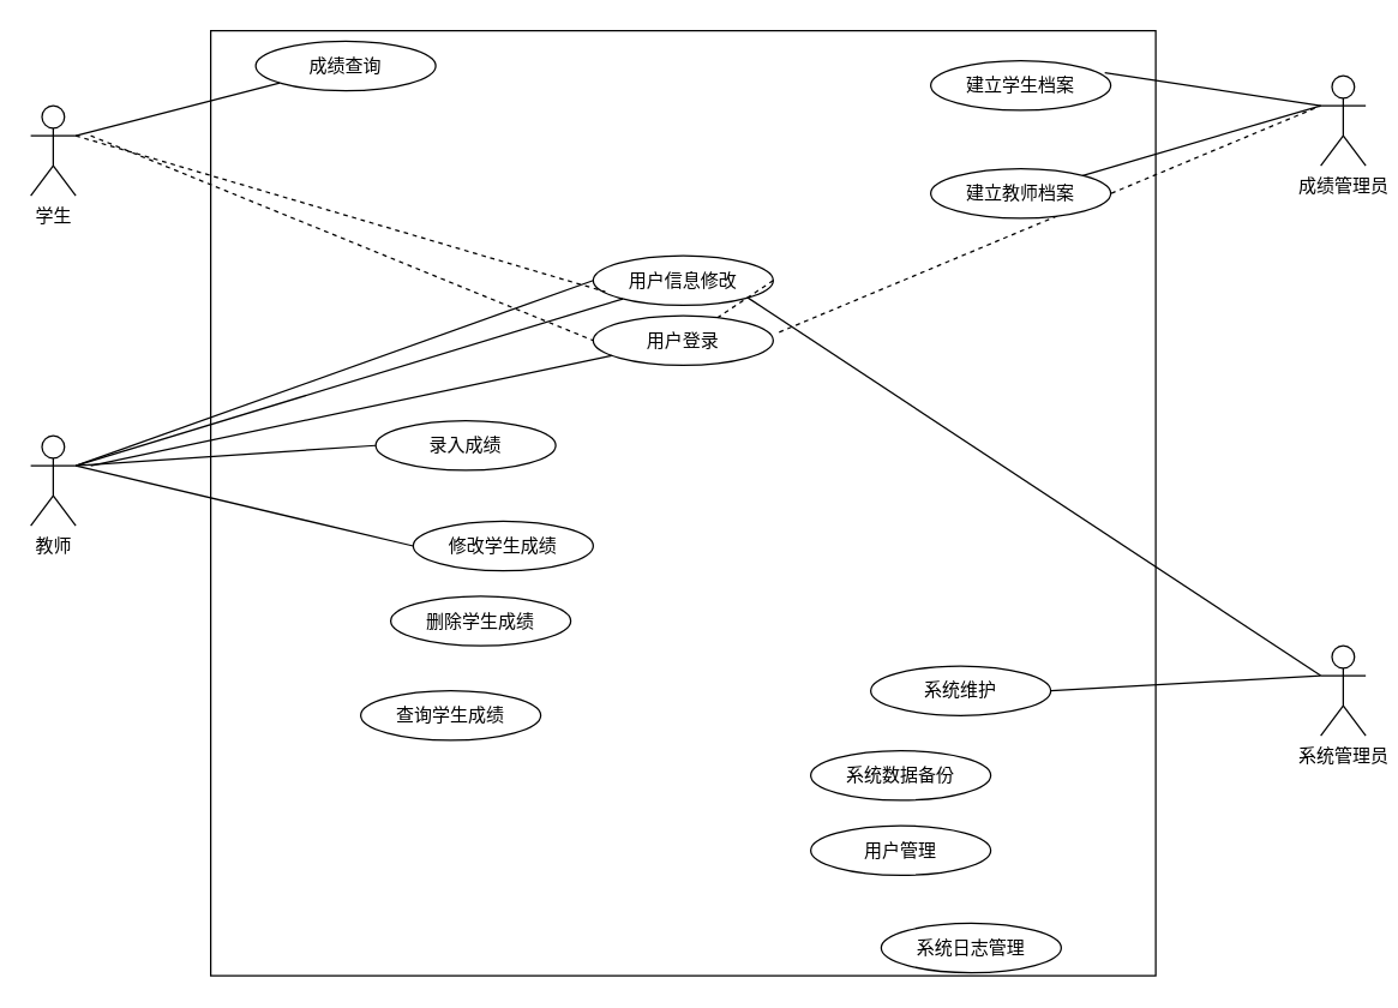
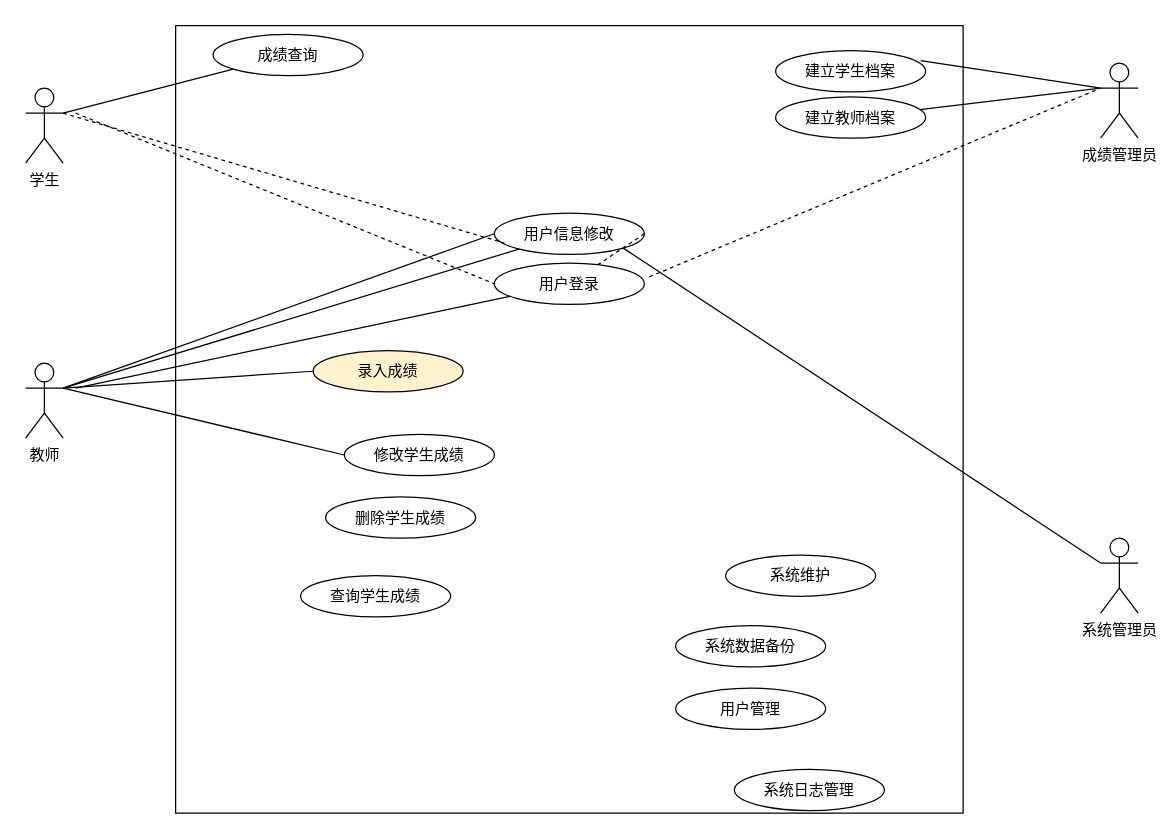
  <mxCell id="0" />
  <mxCell id="1" parent="0" />
  <mxCell id="2" value="" style="whiteSpace=wrap;html=1;aspect=fixed;" vertex="1" parent="1"><mxGeometry x="140" y="20" width="630" height="630" as="geometry" /></mxCell>
  <mxCell id="3" value="学生" style="shape=umlActor;verticalLabelPosition=bottom;verticalAlign=top;html=1;outlineConnect=0;" vertex="1" parent="1"><mxGeometry x="20" y="70" width="30" height="60" as="geometry" /></mxCell>
  <mxCell id="4" value="" style="endArrow=none;html=1;rounded=0;" edge="1" parent="1" target="5"><mxGeometry width="50" height="50" relative="1" as="geometry"><mxPoint x="50" y="90" as="sourcePoint" /><mxPoint x="100" y="40" as="targetPoint" /></mxGeometry></mxCell>
  <mxCell id="5" value="成绩查询" style="ellipse;whiteSpace=wrap;html=1;" vertex="1" parent="1"><mxGeometry x="170" y="27" width="120" height="33" as="geometry" /></mxCell>
  <mxCell id="6" value="用户信息修改" style="ellipse;whiteSpace=wrap;html=1;" vertex="1" parent="1"><mxGeometry x="395" y="170" width="120" height="33" as="geometry" /></mxCell>
  <mxCell id="7" value="用户登录" style="ellipse;whiteSpace=wrap;html=1;" vertex="1" parent="1"><mxGeometry x="395" y="210" width="120" height="33" as="geometry" /></mxCell>
  <mxCell id="8" value="" style="endArrow=none;html=1;rounded=0;entryX=0.067;entryY=0.727;entryDx=0;entryDy=0;entryPerimeter=0;dashed=1;" edge="1" parent="1" target="6"><mxGeometry width="50" height="50" relative="1" as="geometry"><mxPoint x="50" y="90" as="sourcePoint" /><mxPoint x="100" y="40" as="targetPoint" /></mxGeometry></mxCell>
  <mxCell id="9" value="" style="endArrow=none;html=1;rounded=0;entryX=0;entryY=0.5;entryDx=0;entryDy=0;dashed=1;" edge="1" parent="1" target="7"><mxGeometry width="50" height="50" relative="1" as="geometry"><mxPoint x="60" y="90" as="sourcePoint" /><mxPoint x="440" y="290" as="targetPoint" /></mxGeometry></mxCell>
  <mxCell id="10" value="教师" style="shape=umlActor;verticalLabelPosition=bottom;verticalAlign=top;html=1;outlineConnect=0;" vertex="1" parent="1"><mxGeometry x="20" y="290" width="30" height="60" as="geometry" /></mxCell>
- <mxCell id="11" value="录入成绩" style="ellipse;whiteSpace=wrap;html=1;" vertex="1" parent="1"><mxGeometry x="250" y="280" width="120" height="33" as="geometry" /></mxCell>
+ <mxCell id="11" value="录入成绩" style="ellipse;whiteSpace=wrap;html=1;fillColor=#fff2cc;" vertex="1" parent="1"><mxGeometry x="250" y="280" width="120" height="33" as="geometry" /></mxCell>
  <mxCell id="12" value="修改学生成绩" style="ellipse;whiteSpace=wrap;html=1;" vertex="1" parent="1"><mxGeometry x="275" y="347" width="120" height="33" as="geometry" /></mxCell>
  <mxCell id="13" value="删除学生成绩" style="ellipse;whiteSpace=wrap;html=1;" vertex="1" parent="1"><mxGeometry x="260" y="397" width="120" height="33" as="geometry" /></mxCell>
  <mxCell id="14" value="" style="endArrow=none;html=1;rounded=0;exitX=1;exitY=0.333;exitDx=0;exitDy=0;exitPerimeter=0;entryX=0;entryY=0.5;entryDx=0;entryDy=0;" edge="1" parent="1" source="10" target="11"><mxGeometry width="50" height="50" relative="1" as="geometry"><mxPoint x="390" y="340" as="sourcePoint" /><mxPoint x="440" y="290" as="targetPoint" /></mxGeometry></mxCell>
  <mxCell id="15" value="" style="endArrow=none;html=1;rounded=0;entryX=0;entryY=0.5;entryDx=0;entryDy=0;" edge="1" parent="1" target="12"><mxGeometry width="50" height="50" relative="1" as="geometry"><mxPoint x="50" y="310" as="sourcePoint" /><mxPoint x="440" y="290" as="targetPoint" /></mxGeometry></mxCell>
  <mxCell id="16" value="" style="endArrow=none;html=1;rounded=0;exitX=1;exitY=0.333;exitDx=0;exitDy=0;exitPerimeter=0;" edge="1" parent="1" source="10" target="6"><mxGeometry width="50" height="50" relative="1" as="geometry"><mxPoint x="390" y="340" as="sourcePoint" /><mxPoint x="440" y="290" as="targetPoint" /></mxGeometry></mxCell>
  <mxCell id="17" value="" style="endArrow=none;html=1;rounded=0;" edge="1" parent="1" target="7"><mxGeometry width="50" height="50" relative="1" as="geometry"><mxPoint x="60" y="310" as="sourcePoint" /><mxPoint x="440" y="290" as="targetPoint" /></mxGeometry></mxCell>
  <mxCell id="18" value="查询学生成绩" style="ellipse;whiteSpace=wrap;html=1;" vertex="1" parent="1"><mxGeometry x="240" y="460" width="120" height="33" as="geometry" /></mxCell>
  <mxCell id="19" value="" style="endArrow=none;html=1;rounded=0;entryX=0;entryY=0.5;entryDx=0;entryDy=0;" edge="1" parent="1" target="6"><mxGeometry width="50" height="50" relative="1" as="geometry"><mxPoint x="50" y="310" as="sourcePoint" /><mxPoint x="440" y="290" as="targetPoint" /></mxGeometry></mxCell>
  <mxCell id="20" value="成绩管理员" style="shape=umlActor;verticalLabelPosition=bottom;verticalAlign=top;html=1;outlineConnect=0;" vertex="1" parent="1"><mxGeometry x="880" y="50" width="30" height="60" as="geometry" /></mxCell>
  <mxCell id="21" value="" style="endArrow=none;html=1;rounded=0;exitX=1;exitY=0.5;exitDx=0;exitDy=0;dashed=1;" edge="1" parent="1" source="6" target="7"><mxGeometry width="50" height="50" relative="1" as="geometry"><mxPoint x="390" y="340" as="sourcePoint" /><mxPoint x="440" y="290" as="targetPoint" /></mxGeometry></mxCell>
  <mxCell id="22" value="" style="endArrow=none;html=1;rounded=0;exitX=1.033;exitY=0.333;exitDx=0;exitDy=0;exitPerimeter=0;dashed=1;" edge="1" parent="1" source="7"><mxGeometry width="50" height="50" relative="1" as="geometry"><mxPoint x="390" y="340" as="sourcePoint" /><mxPoint x="880" y="70" as="targetPoint" /></mxGeometry></mxCell>
  <mxCell id="23" value="建立学生档案" style="ellipse;whiteSpace=wrap;html=1;" vertex="1" parent="1"><mxGeometry x="620" y="40" width="120" height="33" as="geometry" /></mxCell>
- <mxCell id="24" value="建立教师档案" style="ellipse;whiteSpace=wrap;html=1;" vertex="1" parent="1"><mxGeometry x="620" y="112" width="120" height="33" as="geometry" /></mxCell>
+ <mxCell id="24" value="建立教师档案" style="ellipse;whiteSpace=wrap;html=1;" vertex="1" parent="1"><mxGeometry x="620" y="77" width="120" height="33" as="geometry" /></mxCell>
  <mxCell id="25" value="" style="endArrow=none;html=1;rounded=0;exitX=0.967;exitY=0.242;exitDx=0;exitDy=0;exitPerimeter=0;" edge="1" parent="1" source="23"><mxGeometry width="50" height="50" relative="1" as="geometry"><mxPoint x="525" y="197" as="sourcePoint" /><mxPoint x="880" y="70" as="targetPoint" /></mxGeometry></mxCell>
  <mxCell id="26" value="" style="endArrow=none;html=1;rounded=0;" edge="1" parent="1" source="24"><mxGeometry width="50" height="50" relative="1" as="geometry"><mxPoint x="746" y="58" as="sourcePoint" /><mxPoint x="880" y="70" as="targetPoint" /></mxGeometry></mxCell>
  <mxCell id="27" value="系统管理员" style="shape=umlActor;verticalLabelPosition=bottom;verticalAlign=top;html=1;outlineConnect=0;" vertex="1" parent="1"><mxGeometry x="880" y="430" width="30" height="60" as="geometry" /></mxCell>
  <mxCell id="28" value="系统维护" style="ellipse;whiteSpace=wrap;html=1;" vertex="1" parent="1"><mxGeometry x="580" y="443.5" width="120" height="33" as="geometry" /></mxCell>
  <mxCell id="29" value="系统数据备份" style="ellipse;whiteSpace=wrap;html=1;" vertex="1" parent="1"><mxGeometry x="540" y="500" width="120" height="33" as="geometry" /></mxCell>
  <mxCell id="30" value="用户管理" style="ellipse;whiteSpace=wrap;html=1;" vertex="1" parent="1"><mxGeometry x="540" y="550" width="120" height="33" as="geometry" /></mxCell>
  <mxCell id="31" value="系统日志管理" style="ellipse;whiteSpace=wrap;html=1;" vertex="1" parent="1"><mxGeometry x="587" y="615" width="120" height="33" as="geometry" /></mxCell>
- <mxCell id="32" value="" style="endArrow=none;html=1;rounded=0;entryX=0;entryY=0.333;entryDx=0;entryDy=0;entryPerimeter=0;exitX=1;exitY=0.5;exitDx=0;exitDy=0;" edge="1" parent="1" source="28" target="27"><mxGeometry width="50" height="50" relative="1" as="geometry"><mxPoint x="390" y="340" as="sourcePoint" /><mxPoint x="440" y="290" as="targetPoint" /></mxGeometry></mxCell>
  <mxCell id="33" value="" style="endArrow=none;html=1;rounded=0;entryX=0;entryY=0.333;entryDx=0;entryDy=0;entryPerimeter=0;exitX=1;exitY=1;exitDx=0;exitDy=0;dashed=0;" edge="1" parent="1" source="6" target="27"><mxGeometry width="50" height="50" relative="1" as="geometry"><mxPoint x="390" y="340" as="sourcePoint" /><mxPoint x="440" y="290" as="targetPoint" /></mxGeometry></mxCell>
